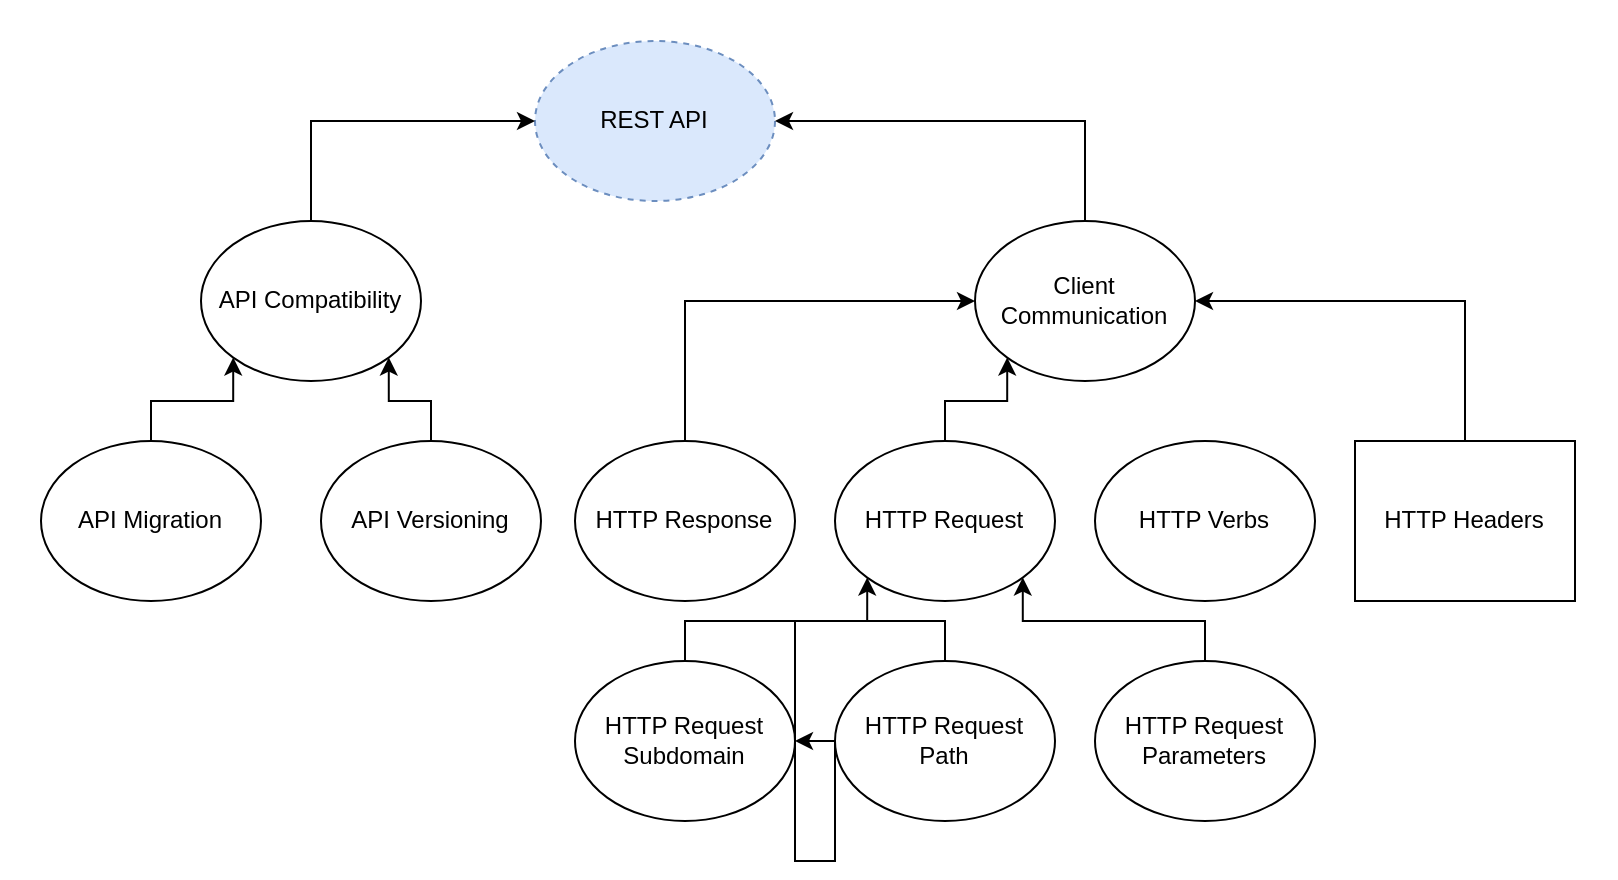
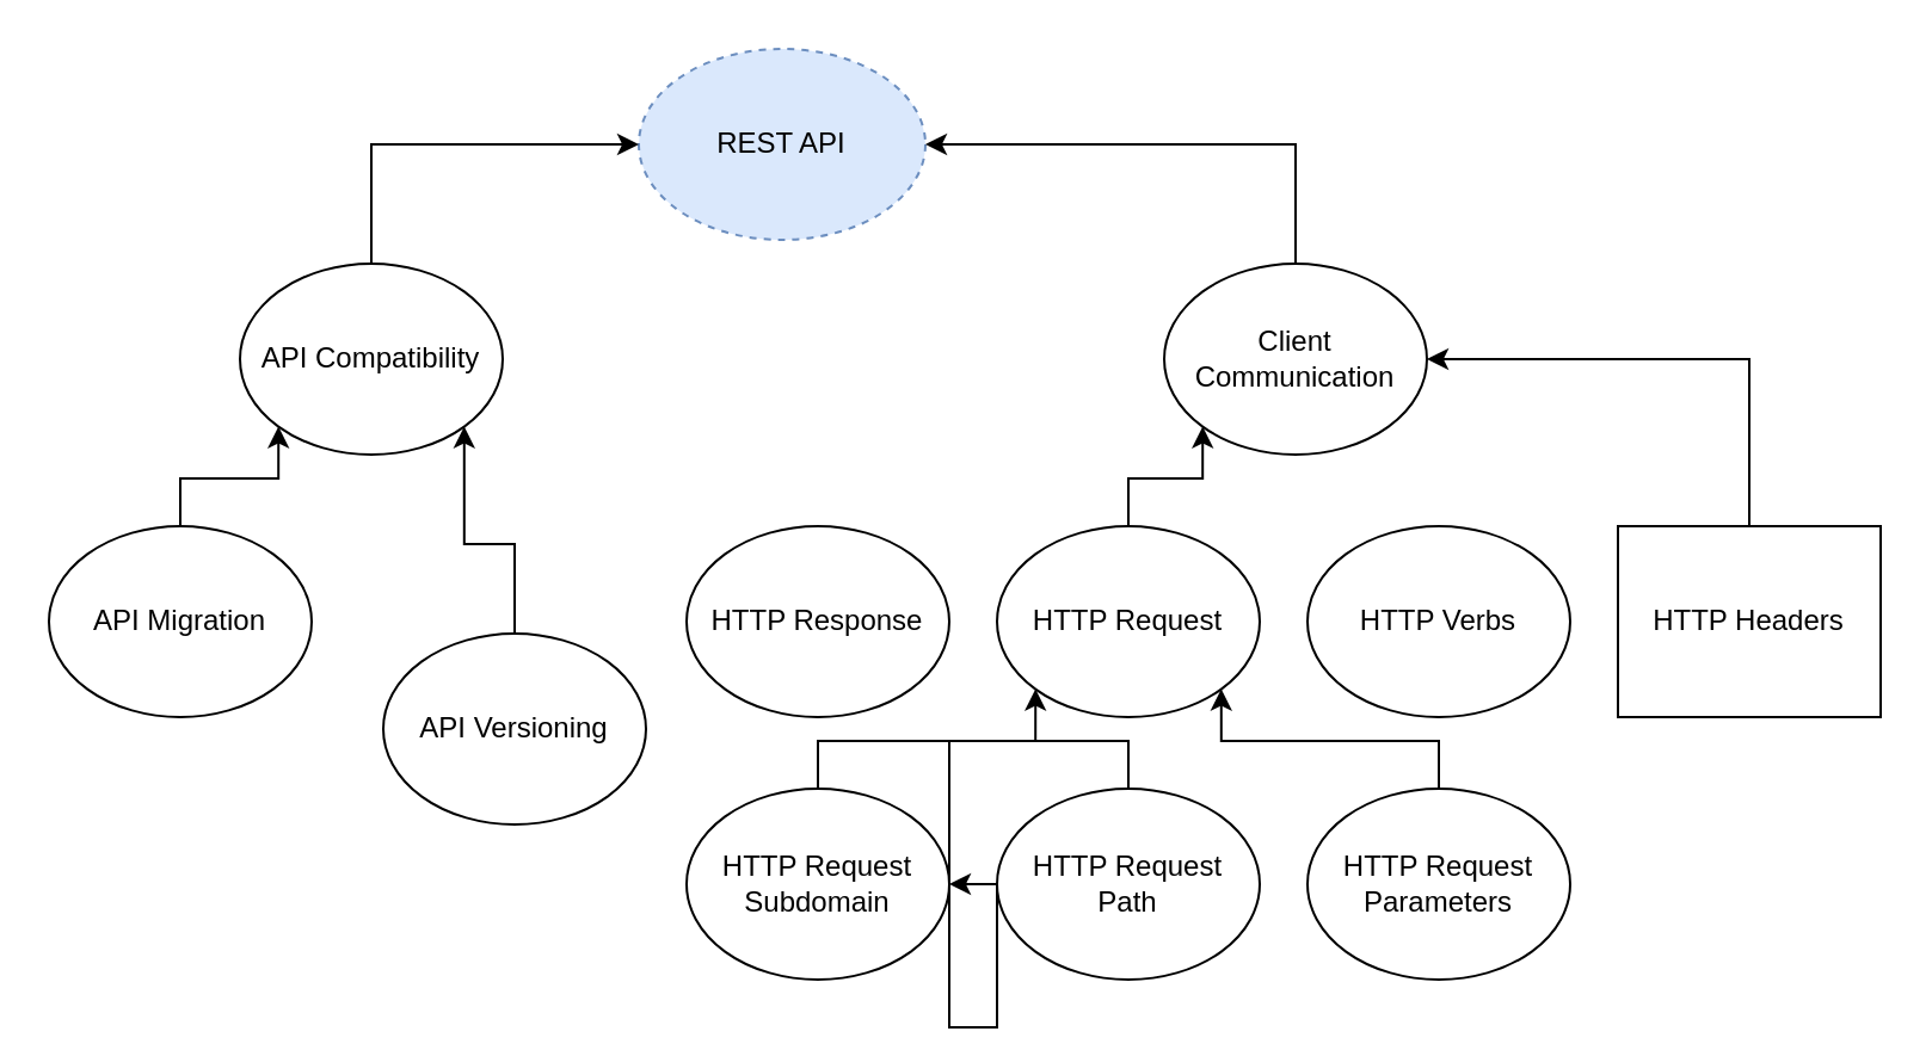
  <mxCell id="0" />
  <mxCell id="1" parent="0" />
  <mxCell id="2" value="REST API" style="ellipse;whiteSpace=wrap;html=1;fillColor=#dae8fc;strokeColor=#6c8ebf;dashed=1;" parent="1" vertex="1"><mxGeometry x="267" y="20" width="120" height="80" as="geometry" /></mxCell>
  <mxCell id="3" style="edgeStyle=orthogonalEdgeStyle;rounded=0;orthogonalLoop=1;jettySize=auto;html=1;exitX=0.5;exitY=0;exitDx=0;exitDy=0;entryX=1;entryY=0.5;entryDx=0;entryDy=0;" parent="1" source="4" target="2" edge="1"><mxGeometry relative="1" as="geometry" /></mxCell>
  <mxCell id="4" value="Client Communication" style="ellipse;whiteSpace=wrap;html=1;" parent="1" vertex="1"><mxGeometry x="487" y="110" width="110" height="80" as="geometry" /></mxCell>
- <mxCell id="5" style="edgeStyle=orthogonalEdgeStyle;rounded=0;orthogonalLoop=1;jettySize=auto;html=1;exitX=0.5;exitY=0;exitDx=0;exitDy=0;entryX=0;entryY=0.5;entryDx=0;entryDy=0;" parent="1" source="6" target="4" edge="1"><mxGeometry relative="1" as="geometry" /></mxCell>
  <mxCell id="6" value="HTTP Response" style="ellipse;whiteSpace=wrap;html=1;" parent="1" vertex="1"><mxGeometry x="287" y="220" width="110" height="80" as="geometry" /></mxCell>
  <mxCell id="7" style="edgeStyle=orthogonalEdgeStyle;rounded=0;orthogonalLoop=1;jettySize=auto;html=1;exitX=0.5;exitY=0;exitDx=0;exitDy=0;entryX=0;entryY=1;entryDx=0;entryDy=0;" parent="1" source="8" target="4" edge="1"><mxGeometry relative="1" as="geometry" /></mxCell>
  <mxCell id="8" value="HTTP Request" style="ellipse;whiteSpace=wrap;html=1;" parent="1" vertex="1"><mxGeometry x="417" y="220" width="110" height="80" as="geometry" /></mxCell>
  <mxCell id="9" value="HTTP Verbs" style="ellipse;whiteSpace=wrap;html=1;" parent="1" vertex="1"><mxGeometry x="547" y="220" width="110" height="80" as="geometry" /></mxCell>
  <mxCell id="10" style="edgeStyle=orthogonalEdgeStyle;rounded=0;orthogonalLoop=1;jettySize=auto;html=1;entryX=1;entryY=0.5;entryDx=0;entryDy=0;" parent="1" source="11" target="4" edge="1"><mxGeometry relative="1" as="geometry"><Array as="points"><mxPoint x="732" y="150" /></Array></mxGeometry></mxCell>
  <mxCell id="11" value="HTTP Headers" style="whiteSpace=wrap;html=1;rounded=0;" parent="1" vertex="1"><mxGeometry x="677" y="220" width="110" height="80" as="geometry" /></mxCell>
  <mxCell id="12" style="edgeStyle=orthogonalEdgeStyle;rounded=0;orthogonalLoop=1;jettySize=auto;html=1;exitX=0.5;exitY=0;exitDx=0;exitDy=0;entryX=0;entryY=0.5;entryDx=0;entryDy=0;" parent="1" source="13" target="2" edge="1"><mxGeometry relative="1" as="geometry"><mxPoint x="217" y="40" as="targetPoint" /></mxGeometry></mxCell>
  <mxCell id="13" value="API Compatibility" style="ellipse;whiteSpace=wrap;html=1;" parent="1" vertex="1"><mxGeometry x="100" y="110" width="110" height="80" as="geometry" /></mxCell>
  <mxCell id="14" style="edgeStyle=orthogonalEdgeStyle;rounded=0;orthogonalLoop=1;jettySize=auto;html=1;exitX=0.5;exitY=0;exitDx=0;exitDy=0;entryX=1;entryY=1;entryDx=0;entryDy=0;" parent="1" source="15" target="13" edge="1"><mxGeometry relative="1" as="geometry" /></mxCell>
- <mxCell id="15" value="API Versioning" style="ellipse;whiteSpace=wrap;html=1;" parent="1" vertex="1"><mxGeometry x="160" y="220" width="110" height="80" as="geometry" /></mxCell>
+ <mxCell id="15" value="API Versioning" style="ellipse;whiteSpace=wrap;html=1;" parent="1" vertex="1"><mxGeometry x="160" y="265" width="110" height="80" as="geometry" /></mxCell>
  <mxCell id="16" style="edgeStyle=orthogonalEdgeStyle;rounded=0;orthogonalLoop=1;jettySize=auto;html=1;exitX=0.5;exitY=0;exitDx=0;exitDy=0;entryX=0;entryY=1;entryDx=0;entryDy=0;" parent="1" source="17" target="13" edge="1"><mxGeometry relative="1" as="geometry" /></mxCell>
  <mxCell id="17" value="API Migration" style="ellipse;whiteSpace=wrap;html=1;" parent="1" vertex="1"><mxGeometry x="20" y="220" width="110" height="80" as="geometry" /></mxCell>
  <mxCell id="18" style="edgeStyle=orthogonalEdgeStyle;rounded=0;orthogonalLoop=1;jettySize=auto;html=1;entryX=0;entryY=1;entryDx=0;entryDy=0;" edge="1" parent="1" source="19" target="8"><mxGeometry relative="1" as="geometry"><Array as="points"><mxPoint x="342" y="310" /><mxPoint x="433" y="310" /></Array></mxGeometry></mxCell>
  <mxCell id="19" value="HTTP Request&lt;div&gt;Subdomain&lt;/div&gt;" style="ellipse;whiteSpace=wrap;html=1;" vertex="1" parent="1"><mxGeometry x="287" y="330" width="110" height="80" as="geometry" /></mxCell>
  <mxCell id="20" style="edgeStyle=orthogonalEdgeStyle;rounded=0;orthogonalLoop=1;jettySize=auto;html=1;exitX=0.5;exitY=0;exitDx=0;exitDy=0;" edge="1" parent="1" source="21" target="19"><mxGeometry relative="1" as="geometry" /></mxCell>
  <mxCell id="21" value="HTTP Request&lt;div&gt;Path&lt;/div&gt;" style="ellipse;whiteSpace=wrap;html=1;" vertex="1" parent="1"><mxGeometry x="417" y="330" width="110" height="80" as="geometry" /></mxCell>
  <mxCell id="22" style="edgeStyle=orthogonalEdgeStyle;rounded=0;orthogonalLoop=1;jettySize=auto;html=1;entryX=1;entryY=1;entryDx=0;entryDy=0;" edge="1" parent="1" source="23" target="8"><mxGeometry relative="1" as="geometry"><Array as="points"><mxPoint x="602" y="310" /><mxPoint x="511" y="310" /></Array></mxGeometry></mxCell>
  <mxCell id="23" value="HTTP Request&lt;div&gt;Parameters&lt;/div&gt;" style="ellipse;whiteSpace=wrap;html=1;" vertex="1" parent="1"><mxGeometry x="547" y="330" width="110" height="80" as="geometry" /></mxCell>
